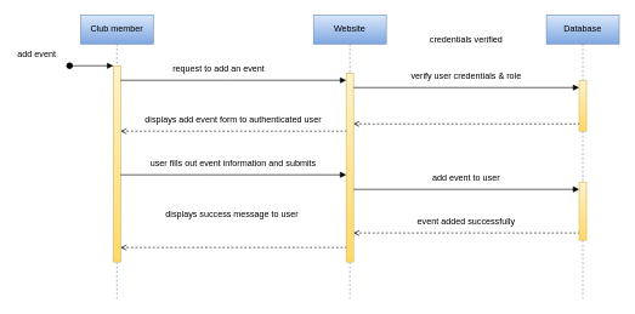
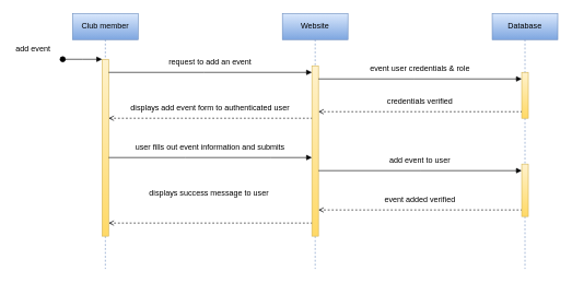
  <mxCell id="0" />
  <mxCell id="1" parent="0" />
  <mxCell id="2" value="Club member" style="shape=umlLifeline;perimeter=lifelinePerimeter;whiteSpace=wrap;html=1;container=0;dropTarget=0;collapsible=0;recursiveResize=0;outlineConnect=0;portConstraint=eastwest;newEdgeStyle={&quot;edgeStyle&quot;:&quot;elbowEdgeStyle&quot;,&quot;elbow&quot;:&quot;vertical&quot;,&quot;curved&quot;:0,&quot;rounded&quot;:0};fillColor=#dae8fc;gradientColor=#7ea6e0;strokeColor=#6c8ebf;" parent="1" vertex="1"><mxGeometry x="110" y="20" width="100" height="390" as="geometry" /></mxCell>
  <mxCell id="3" value="" style="html=1;points=[];perimeter=orthogonalPerimeter;outlineConnect=0;targetShapes=umlLifeline;portConstraint=eastwest;newEdgeStyle={&quot;edgeStyle&quot;:&quot;elbowEdgeStyle&quot;,&quot;elbow&quot;:&quot;vertical&quot;,&quot;curved&quot;:0,&quot;rounded&quot;:0};fillColor=#fff2cc;gradientColor=#ffd966;strokeColor=#d6b656;" parent="2" vertex="1"><mxGeometry x="45" y="70" width="10" height="270" as="geometry" /></mxCell>
  <mxCell id="4" value="" style="html=1;verticalAlign=bottom;startArrow=oval;endArrow=block;startSize=8;edgeStyle=elbowEdgeStyle;elbow=vertical;curved=0;rounded=0;" parent="2" target="3" edge="1"><mxGeometry relative="1" as="geometry"><mxPoint x="-15" y="70" as="sourcePoint" /></mxGeometry></mxCell>
  <mxCell id="5" value="Website" style="shape=umlLifeline;perimeter=lifelinePerimeter;whiteSpace=wrap;html=1;container=0;dropTarget=0;collapsible=0;recursiveResize=0;outlineConnect=0;portConstraint=eastwest;newEdgeStyle={&quot;edgeStyle&quot;:&quot;elbowEdgeStyle&quot;,&quot;elbow&quot;:&quot;vertical&quot;,&quot;curved&quot;:0,&quot;rounded&quot;:0};fillColor=#dae8fc;gradientColor=#7ea6e0;strokeColor=#6c8ebf;" parent="1" vertex="1"><mxGeometry x="430" y="20" width="100" height="390" as="geometry" /></mxCell>
  <mxCell id="6" value="" style="html=1;points=[];perimeter=orthogonalPerimeter;outlineConnect=0;targetShapes=umlLifeline;portConstraint=eastwest;newEdgeStyle={&quot;edgeStyle&quot;:&quot;elbowEdgeStyle&quot;,&quot;elbow&quot;:&quot;vertical&quot;,&quot;curved&quot;:0,&quot;rounded&quot;:0};fillColor=#fff2cc;gradientColor=#ffd966;strokeColor=#d6b656;" parent="5" vertex="1"><mxGeometry x="45" y="80" width="10" height="260" as="geometry" /></mxCell>
  <mxCell id="7" value="Database" style="shape=umlLifeline;perimeter=lifelinePerimeter;whiteSpace=wrap;html=1;container=0;dropTarget=0;collapsible=0;recursiveResize=0;outlineConnect=0;portConstraint=eastwest;newEdgeStyle={&quot;edgeStyle&quot;:&quot;elbowEdgeStyle&quot;,&quot;elbow&quot;:&quot;vertical&quot;,&quot;curved&quot;:0,&quot;rounded&quot;:0};fillColor=#dae8fc;strokeColor=#6c8ebf;gradientColor=#7ea6e0;" parent="1" vertex="1"><mxGeometry x="750" y="20" width="100" height="390" as="geometry" /></mxCell>
  <mxCell id="8" value="&lt;span style=&quot;color: rgba(0, 0, 0, 0); font-family: monospace; font-size: 0px; text-align: start;&quot;&gt;%3CmxGraphModel%3E%3Croot%3E%3CmxCell%20id%3D%220%22%2F%3E%3CmxCell%20id%3D%221%22%20parent%3D%220%22%2F%3E%3CmxCell%20id%3D%222%22%20value%3D%22%22%20style%3D%22endArrow%3Dnone%3Bhtml%3D1%3Brounded%3D0%3BstartArrow%3Dopen%3BstartFill%3D0%3Bdashed%3D1%3B%22%20edge%3D%221%22%20parent%3D%221%22%3E%3CmxGeometry%20width%3D%2250%22%20height%3D%2250%22%20relative%3D%221%22%20as%3D%22geometry%22%3E%3CmxPoint%20x%3D%22455%22%20y%3D%22410%22%20as%3D%22sourcePoint%22%2F%3E%3CmxPoint%20x%3D%22769.5%22%20y%3D%22410%22%20as%3D%22targetPoint%22%2F%3E%3CArray%20as%3D%22points%22%3E%3CmxPoint%20x%3D%22610%22%20y%3D%22410%22%2F%3E%3C%2FArray%3E%3C%2FmxGeometry%3E%3C%2FmxCell%3E%3C%2Froot%3E%3C%2FmxGraphModel%3E&lt;/span&gt;" style="html=1;points=[];perimeter=orthogonalPerimeter;outlineConnect=0;targetShapes=umlLifeline;portConstraint=eastwest;newEdgeStyle={&quot;edgeStyle&quot;:&quot;elbowEdgeStyle&quot;,&quot;elbow&quot;:&quot;vertical&quot;,&quot;curved&quot;:0,&quot;rounded&quot;:0};fillColor=#fff2cc;gradientColor=#ffd966;strokeColor=#d6b656;" parent="7" vertex="1"><mxGeometry x="45" y="90" width="10" height="70" as="geometry" /></mxCell>
- <mxCell id="9" value="request to add an event" style="text;html=1;strokeColor=none;fillColor=none;align=center;verticalAlign=middle;whiteSpace=wrap;rounded=0;" parent="1" vertex="1"><mxGeometry x="220" y="80" width="160" height="30" as="geometry" /></mxCell>
+ <mxCell id="9" value="request to add an event" style="text;html=1;strokeColor=none;fillColor=none;align=center;verticalAlign=middle;whiteSpace=wrap;rounded=0;" parent="1" vertex="1"><mxGeometry x="240" y="80" width="160" height="30" as="geometry" /></mxCell>
  <mxCell id="10" value="displays add event form to authenticated user" style="text;html=1;strokeColor=none;fillColor=none;align=center;verticalAlign=middle;whiteSpace=wrap;rounded=0;" parent="1" vertex="1"><mxGeometry x="195" y="150" width="250" height="30" as="geometry" /></mxCell>
  <mxCell id="11" value="user fills out event information and submits" style="text;html=1;strokeColor=none;fillColor=none;align=center;verticalAlign=middle;whiteSpace=wrap;rounded=0;" parent="1" vertex="1"><mxGeometry x="200" y="210" width="240" height="30" as="geometry" /></mxCell>
  <mxCell id="12" value="" style="endArrow=block;html=1;rounded=0;endFill=1;" parent="1" source="3" target="6" edge="1"><mxGeometry width="50" height="50" relative="1" as="geometry"><mxPoint x="510" y="260" as="sourcePoint" /><mxPoint x="560" y="210" as="targetPoint" /><Array as="points"><mxPoint x="310" y="110" /></Array></mxGeometry></mxCell>
  <mxCell id="13" value="" style="endArrow=block;html=1;rounded=0;endFill=1;" parent="1" source="6" target="26" edge="1"><mxGeometry width="50" height="50" relative="1" as="geometry"><mxPoint x="490" y="310" as="sourcePoint" /><mxPoint x="780" y="200" as="targetPoint" /><Array as="points"><mxPoint x="640" y="260" /></Array></mxGeometry></mxCell>
  <mxCell id="14" value="" style="endArrow=none;html=1;rounded=0;startArrow=open;startFill=0;dashed=1;" parent="1" source="6" target="26" edge="1"><mxGeometry width="50" height="50" relative="1" as="geometry"><mxPoint x="480" y="370" as="sourcePoint" /><mxPoint x="780" y="200" as="targetPoint" /><Array as="points"><mxPoint x="660" y="320" /></Array></mxGeometry></mxCell>
  <mxCell id="15" value="" style="endArrow=none;html=1;rounded=0;startArrow=open;startFill=0;dashed=1;" parent="1" source="3" target="6" edge="1"><mxGeometry width="50" height="50" relative="1" as="geometry"><mxPoint x="185" y="190" as="sourcePoint" /><mxPoint x="495" y="190" as="targetPoint" /><Array as="points"><mxPoint x="320" y="340" /></Array></mxGeometry></mxCell>
  <mxCell id="16" value="add event to user" style="text;html=1;strokeColor=none;fillColor=none;align=center;verticalAlign=middle;whiteSpace=wrap;rounded=0;" parent="1" vertex="1"><mxGeometry x="530" y="230" width="220" height="30" as="geometry" /></mxCell>
- <mxCell id="17" value="event added successfully" style="text;html=1;strokeColor=none;fillColor=none;align=center;verticalAlign=middle;whiteSpace=wrap;rounded=0;" parent="1" vertex="1"><mxGeometry x="550" y="290" width="180" height="30" as="geometry" /></mxCell>
+ <mxCell id="17" value="event added verified" style="text;html=1;strokeColor=none;fillColor=none;align=center;verticalAlign=middle;whiteSpace=wrap;rounded=0;" parent="1" vertex="1"><mxGeometry x="550" y="290" width="180" height="30" as="geometry" /></mxCell>
  <mxCell id="18" value="displays success message to user&amp;nbsp;" style="text;html=1;strokeColor=none;fillColor=none;align=center;verticalAlign=middle;whiteSpace=wrap;rounded=0;" parent="1" vertex="1"><mxGeometry x="226.25" y="280" width="187.5" height="30" as="geometry" /></mxCell>
  <mxCell id="19" value="" style="endArrow=block;html=1;rounded=0;endFill=1;" parent="1" source="6" target="8" edge="1"><mxGeometry width="50" height="50" relative="1" as="geometry"><mxPoint x="485" y="120" as="sourcePoint" /><mxPoint x="795" y="120" as="targetPoint" /><Array as="points"><mxPoint x="630" y="120" /></Array></mxGeometry></mxCell>
- <mxCell id="20" value="verify user credentials &amp;amp; role" style="text;html=1;strokeColor=none;fillColor=none;align=center;verticalAlign=middle;whiteSpace=wrap;rounded=0;" parent="1" vertex="1"><mxGeometry x="560" y="90" width="160" height="30" as="geometry" /></mxCell>
+ <mxCell id="20" value="event user credentials &amp;amp; role" style="text;html=1;strokeColor=none;fillColor=none;align=center;verticalAlign=middle;whiteSpace=wrap;rounded=0;" parent="1" vertex="1"><mxGeometry x="560" y="90" width="160" height="30" as="geometry" /></mxCell>
  <mxCell id="21" value="" style="endArrow=none;html=1;rounded=0;startArrow=open;startFill=0;dashed=1;" parent="1" source="6" target="8" edge="1"><mxGeometry width="50" height="50" relative="1" as="geometry"><mxPoint x="485" y="170" as="sourcePoint" /><mxPoint x="795" y="170" as="targetPoint" /><Array as="points"><mxPoint x="630" y="170" /></Array></mxGeometry></mxCell>
- <mxCell id="22" value="credentials verified" style="text;html=1;strokeColor=none;fillColor=none;align=center;verticalAlign=middle;whiteSpace=wrap;rounded=0;" parent="1" vertex="1"><mxGeometry x="560" y="40" width="160" height="30" as="geometry" /></mxCell>
+ <mxCell id="22" value="credentials verified" style="text;html=1;strokeColor=none;fillColor=none;align=center;verticalAlign=middle;whiteSpace=wrap;rounded=0;" parent="1" vertex="1"><mxGeometry x="560" y="140" width="160" height="30" as="geometry" /></mxCell>
  <mxCell id="23" value="" style="endArrow=none;html=1;rounded=0;startArrow=open;startFill=0;dashed=1;" parent="1" source="3" target="6" edge="1"><mxGeometry width="50" height="50" relative="1" as="geometry"><mxPoint x="165" y="180" as="sourcePoint" /><mxPoint x="475" y="180" as="targetPoint" /><Array as="points"><mxPoint x="310" y="180" /></Array></mxGeometry></mxCell>
  <mxCell id="24" value="" style="endArrow=block;html=1;rounded=0;endFill=1;" parent="1" source="3" target="6" edge="1"><mxGeometry width="50" height="50" relative="1" as="geometry"><mxPoint x="167.5" y="240" as="sourcePoint" /><mxPoint x="472.5" y="240" as="targetPoint" /><Array as="points"><mxPoint x="282.5" y="240" /><mxPoint x="412.5" y="240" /></Array></mxGeometry></mxCell>
  <mxCell id="25" value="add event" style="text;html=1;strokeColor=none;fillColor=none;align=center;verticalAlign=middle;whiteSpace=wrap;rounded=0;" parent="1" vertex="1"><mxGeometry x="20" y="60" width="60" height="30" as="geometry" /></mxCell>
  <mxCell id="26" value="&lt;span style=&quot;color: rgba(0, 0, 0, 0); font-family: monospace; font-size: 0px; text-align: start;&quot;&gt;%3CmxGraphModel%3E%3Croot%3E%3CmxCell%20id%3D%220%22%2F%3E%3CmxCell%20id%3D%221%22%20parent%3D%220%22%2F%3E%3CmxCell%20id%3D%222%22%20value%3D%22%22%20style%3D%22endArrow%3Dnone%3Bhtml%3D1%3Brounded%3D0%3BstartArrow%3Dopen%3BstartFill%3D0%3Bdashed%3D1%3B%22%20edge%3D%221%22%20parent%3D%221%22%3E%3CmxGeometry%20width%3D%2250%22%20height%3D%2250%22%20relative%3D%221%22%20as%3D%22geometry%22%3E%3CmxPoint%20x%3D%22455%22%20y%3D%22410%22%20as%3D%22sourcePoint%22%2F%3E%3CmxPoint%20x%3D%22769.5%22%20y%3D%22410%22%20as%3D%22targetPoint%22%2F%3E%3CArray%20as%3D%22points%22%3E%3CmxPoint%20x%3D%22610%22%20y%3D%22410%22%2F%3E%3C%2FArray%3E%3C%2FmxGeometry%3E%3C%2FmxCell%3E%3C%2Froot%3E%3C%2FmxGraphModel%3E&lt;/span&gt;" style="html=1;points=[];perimeter=orthogonalPerimeter;outlineConnect=0;targetShapes=umlLifeline;portConstraint=eastwest;newEdgeStyle={&quot;edgeStyle&quot;:&quot;elbowEdgeStyle&quot;,&quot;elbow&quot;:&quot;vertical&quot;,&quot;curved&quot;:0,&quot;rounded&quot;:0};fillColor=#fff2cc;gradientColor=#ffd966;strokeColor=#d6b656;" parent="1" vertex="1"><mxGeometry x="795" y="250" width="10" height="80" as="geometry" /></mxCell>
